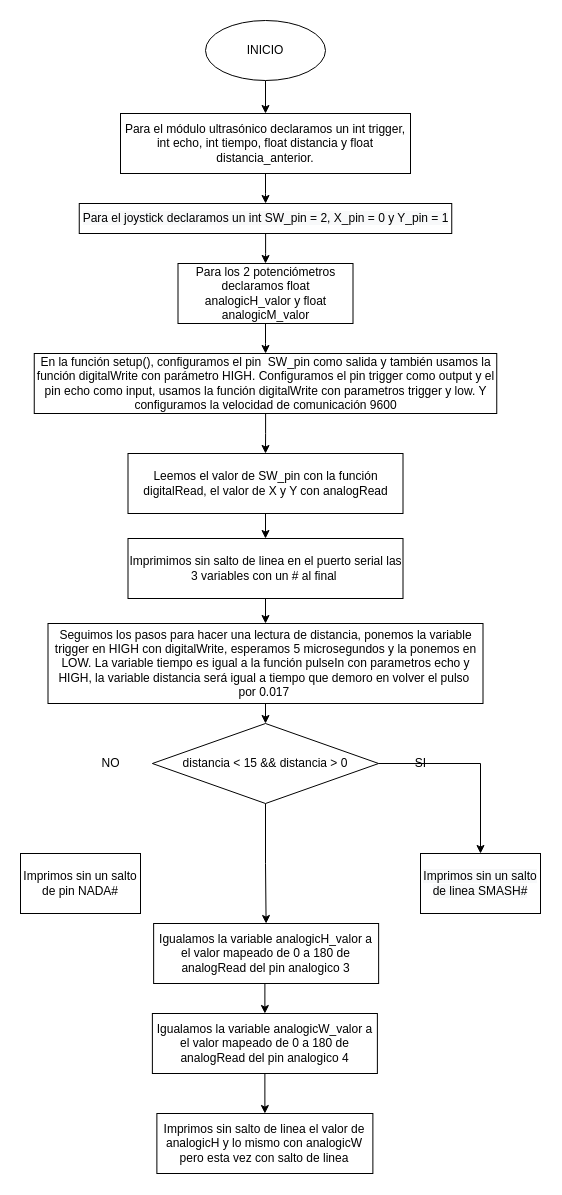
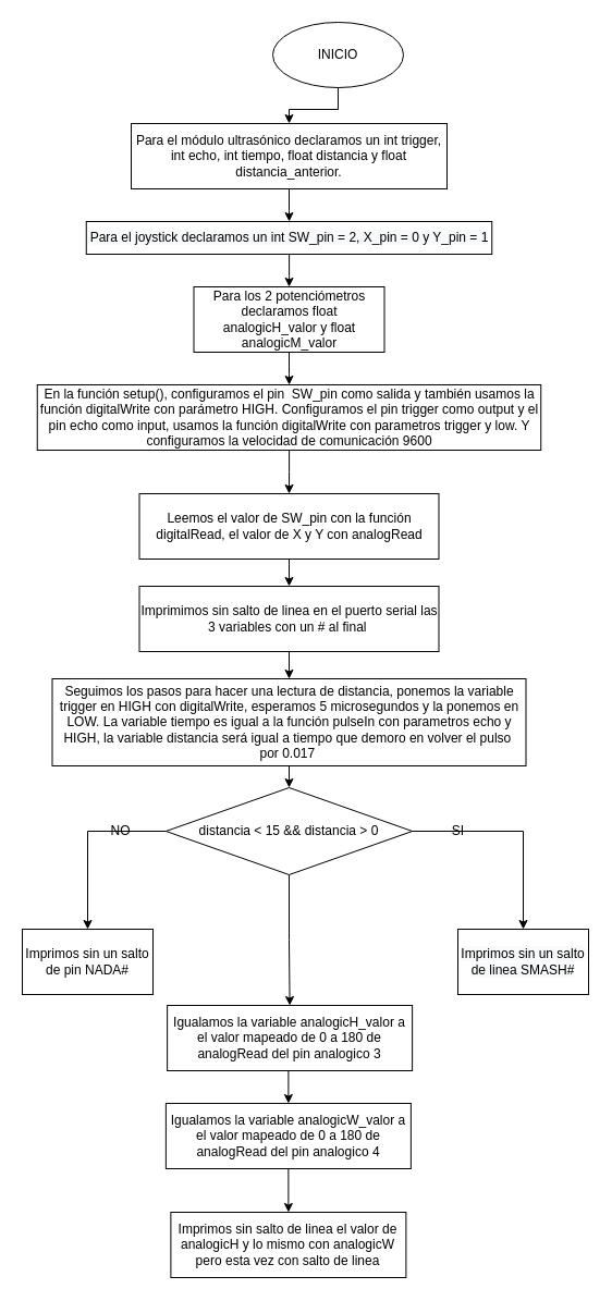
  <mxCell id="0" />
  <mxCell id="1" parent="0" />
  <mxCell id="2" style="edgeStyle=orthogonalEdgeStyle;rounded=0;orthogonalLoop=1;jettySize=auto;html=1;exitX=0.5;exitY=1;exitDx=0;exitDy=0;entryX=0.5;entryY=0;entryDx=0;entryDy=0;" edge="1" parent="1" source="3" target="5"><mxGeometry relative="1" as="geometry" /></mxCell>
- <mxCell id="3" value="INICIO" style="ellipse;whiteSpace=wrap;html=1;" vertex="1" parent="1"><mxGeometry x="205" width="120" height="60" as="geometry" y="20" /></mxCell>
+ <mxCell id="3" value="INICIO" style="ellipse;whiteSpace=wrap;html=1;" vertex="1" parent="1"><mxGeometry x="250" y="20" width="120" height="60" as="geometry" /></mxCell>
  <mxCell id="4" style="edgeStyle=orthogonalEdgeStyle;rounded=0;orthogonalLoop=1;jettySize=auto;html=1;exitX=0.5;exitY=1;exitDx=0;exitDy=0;" edge="1" parent="1" source="5" target="7"><mxGeometry relative="1" as="geometry"><mxPoint x="265" y="193" as="targetPoint" /></mxGeometry></mxCell>
  <mxCell id="5" value="Para el módulo ultrasónico declaramos un int trigger, int echo, int tiempo, float distancia y float distancia_anterior." style="rounded=0;whiteSpace=wrap;html=1;" vertex="1" parent="1"><mxGeometry x="120" y="113" width="290" height="60" as="geometry" /></mxCell>
  <mxCell id="6" style="edgeStyle=orthogonalEdgeStyle;rounded=0;orthogonalLoop=1;jettySize=auto;html=1;" edge="1" parent="1" source="7" target="9"><mxGeometry relative="1" as="geometry"><mxPoint x="265" y="273" as="targetPoint" /></mxGeometry></mxCell>
  <mxCell id="7" value="&lt;span style=&quot;color: rgb(0 , 0 , 0) ; font-family: &amp;#34;helvetica&amp;#34; ; font-size: 12px ; font-style: normal ; font-weight: 400 ; letter-spacing: normal ; text-align: center ; text-indent: 0px ; text-transform: none ; word-spacing: 0px ; background-color: rgb(248 , 249 , 250) ; display: inline ; float: none&quot;&gt;Para el joystick declaramos un int SW_pin = 2, X_pin = 0 y Y_pin = 1&lt;/span&gt;" style="rounded=0;whiteSpace=wrap;html=1;" vertex="1" parent="1"><mxGeometry x="78.75" y="203" width="372.5" height="30" as="geometry" /></mxCell>
  <mxCell id="8" style="edgeStyle=orthogonalEdgeStyle;rounded=0;orthogonalLoop=1;jettySize=auto;html=1;exitX=0.5;exitY=1;exitDx=0;exitDy=0;" edge="1" parent="1" source="9" target="11"><mxGeometry relative="1" as="geometry"><mxPoint x="265" y="373" as="targetPoint" /></mxGeometry></mxCell>
  <mxCell id="9" value="Para los 2 potenciómetros declaramos float analogicH_valor y float analogicM_valor" style="rounded=0;whiteSpace=wrap;html=1;" vertex="1" parent="1"><mxGeometry x="177.5" y="263" width="175" height="60" as="geometry" /></mxCell>
  <mxCell id="10" style="edgeStyle=orthogonalEdgeStyle;rounded=0;orthogonalLoop=1;jettySize=auto;html=1;" edge="1" parent="1" source="11" target="13"><mxGeometry relative="1" as="geometry"><mxPoint x="265" y="463" as="targetPoint" /></mxGeometry></mxCell>
  <mxCell id="11" value="En la función setup(), configuramos el pin&amp;nbsp; SW_pin como salida y también usamos la función digitalWrite con parámetro HIGH. Configuramos el pin trigger como output y el pin echo como input, usamos la función digitalWrite con parametros trigger y low. Y configuramos la velocidad de comunicación 9600" style="rounded=0;whiteSpace=wrap;html=1;" vertex="1" parent="1"><mxGeometry x="33.75" y="353" width="462.5" height="60" as="geometry" /></mxCell>
  <mxCell id="12" style="edgeStyle=orthogonalEdgeStyle;rounded=0;orthogonalLoop=1;jettySize=auto;html=1;" edge="1" parent="1" source="13" target="15"><mxGeometry relative="1" as="geometry"><mxPoint x="265" y="543" as="targetPoint" /></mxGeometry></mxCell>
  <mxCell id="13" value="Leemos el valor de SW_pin con la función digitalRead, el valor de X y Y con analogRead" style="rounded=0;whiteSpace=wrap;html=1;" vertex="1" parent="1"><mxGeometry x="127.5" y="453" width="275" height="60" as="geometry" /></mxCell>
  <mxCell id="14" style="edgeStyle=orthogonalEdgeStyle;rounded=0;orthogonalLoop=1;jettySize=auto;html=1;exitX=0.5;exitY=1;exitDx=0;exitDy=0;" edge="1" parent="1" source="15" target="17"><mxGeometry relative="1" as="geometry"><mxPoint x="265" y="643" as="targetPoint" /></mxGeometry></mxCell>
  <mxCell id="15" value="Imprimimos sin salto de linea en el puerto serial las 3 variables con un # al final&amp;nbsp;" style="rounded=0;whiteSpace=wrap;html=1;" vertex="1" parent="1"><mxGeometry x="127.5" y="538" width="275" height="60" as="geometry" /></mxCell>
  <mxCell id="16" style="edgeStyle=orthogonalEdgeStyle;rounded=0;orthogonalLoop=1;jettySize=auto;html=1;exitX=0.5;exitY=1;exitDx=0;exitDy=0;" edge="1" parent="1" source="17" target="21"><mxGeometry relative="1" as="geometry"><mxPoint x="265" y="723" as="targetPoint" /></mxGeometry></mxCell>
  <mxCell id="17" value="Seguimos los pasos para hacer una lectura de distancia, ponemos la variable trigger en HIGH con digitalWrite, esperamos 5 microsegundos y la ponemos en LOW. La variable tiempo es igual a la función pulseIn con parametros echo y HIGH, la variable distancia será igual a tiempo que demoro en volver el pulso&amp;nbsp; por 0.017&amp;nbsp;" style="rounded=0;whiteSpace=wrap;html=1;" vertex="1" parent="1"><mxGeometry x="47.5" y="623" width="435" height="80" as="geometry" /></mxCell>
+ <mxCell id="18" style="edgeStyle=orthogonalEdgeStyle;rounded=0;orthogonalLoop=1;jettySize=auto;html=1;" edge="1" parent="1" source="21" target="22"><mxGeometry relative="1" as="geometry"><mxPoint x="90" y="853" as="targetPoint" /></mxGeometry></mxCell>
  <mxCell id="19" style="edgeStyle=orthogonalEdgeStyle;rounded=0;orthogonalLoop=1;jettySize=auto;html=1;exitX=1;exitY=0.5;exitDx=0;exitDy=0;" edge="1" parent="1" source="21" target="23"><mxGeometry relative="1" as="geometry"><mxPoint x="460" y="843" as="targetPoint" /></mxGeometry></mxCell>
  <mxCell id="20" style="edgeStyle=orthogonalEdgeStyle;rounded=0;orthogonalLoop=1;jettySize=auto;html=1;exitX=0.5;exitY=1;exitDx=0;exitDy=0;" edge="1" parent="1" source="21" target="27"><mxGeometry relative="1" as="geometry"><mxPoint x="265" y="1023" as="targetPoint" /></mxGeometry></mxCell>
  <mxCell id="21" value="distancia &amp;lt; 15 &amp;amp;&amp;amp; distancia &amp;gt; 0" style="rhombus;whiteSpace=wrap;html=1;" vertex="1" parent="1"><mxGeometry x="151.88" y="723" width="226.25" height="80" as="geometry" /></mxCell>
  <mxCell id="22" value="Imprimos sin un salto de pin NADA#" style="rounded=0;whiteSpace=wrap;html=1;" vertex="1" parent="1"><mxGeometry x="20" y="853" width="120" height="60" as="geometry" /></mxCell>
  <mxCell id="23" value="&lt;span style=&quot;color: rgb(0 , 0 , 0) ; font-family: &amp;#34;helvetica&amp;#34; ; font-size: 12px ; font-style: normal ; font-weight: 400 ; letter-spacing: normal ; text-align: center ; text-indent: 0px ; text-transform: none ; word-spacing: 0px ; background-color: rgb(248 , 249 , 250) ; display: inline ; float: none&quot;&gt;Imprimos sin un salto de linea SMASH#&lt;/span&gt;" style="rounded=0;whiteSpace=wrap;html=1;" vertex="1" parent="1"><mxGeometry x="420" y="853" width="120" height="60" as="geometry" /></mxCell>
  <mxCell id="24" value="NO" style="text;html=1;align=center;verticalAlign=middle;resizable=0;points=[];autosize=1;strokeColor=none;fillColor=none;" vertex="1" parent="1"><mxGeometry x="95" y="753" width="30" height="20" as="geometry" /></mxCell>
  <mxCell id="25" value="SI" style="text;html=1;align=center;verticalAlign=middle;resizable=0;points=[];autosize=1;strokeColor=none;fillColor=none;" vertex="1" parent="1"><mxGeometry x="405" y="753" width="30" height="20" as="geometry" /></mxCell>
  <mxCell id="26" style="edgeStyle=orthogonalEdgeStyle;rounded=0;orthogonalLoop=1;jettySize=auto;html=1;exitX=0.5;exitY=1;exitDx=0;exitDy=0;entryX=0.5;entryY=0;entryDx=0;entryDy=0;" edge="1" parent="1" source="27" target="29"><mxGeometry relative="1" as="geometry" /></mxCell>
  <mxCell id="27" value="Igualamos la variable analogicH_valor a el valor mapeado de 0 a 180 de analogRead del pin analogico 3" style="rounded=0;whiteSpace=wrap;html=1;" vertex="1" parent="1"><mxGeometry x="153.13" y="923" width="225" height="60" as="geometry" /></mxCell>
  <mxCell id="28" style="edgeStyle=orthogonalEdgeStyle;rounded=0;orthogonalLoop=1;jettySize=auto;html=1;exitX=0.5;exitY=1;exitDx=0;exitDy=0;" edge="1" parent="1" source="29" target="30"><mxGeometry relative="1" as="geometry"><mxPoint x="264" y="1123" as="targetPoint" /></mxGeometry></mxCell>
  <mxCell id="29" value="Igualamos la variable analogicW_valor a el valor mapeado de 0 a 180 de analogRead del pin analogico 4" style="rounded=0;whiteSpace=wrap;html=1;" vertex="1" parent="1"><mxGeometry x="151.88" y="1013" width="225" height="60" as="geometry" /></mxCell>
  <mxCell id="30" value="Imprimos sin salto de linea el valor de analogicH y lo mismo con analogicW pero esta vez con salto de linea" style="rounded=0;whiteSpace=wrap;html=1;" vertex="1" parent="1"><mxGeometry x="156.38" y="1113" width="216" height="60" as="geometry" /></mxCell>
